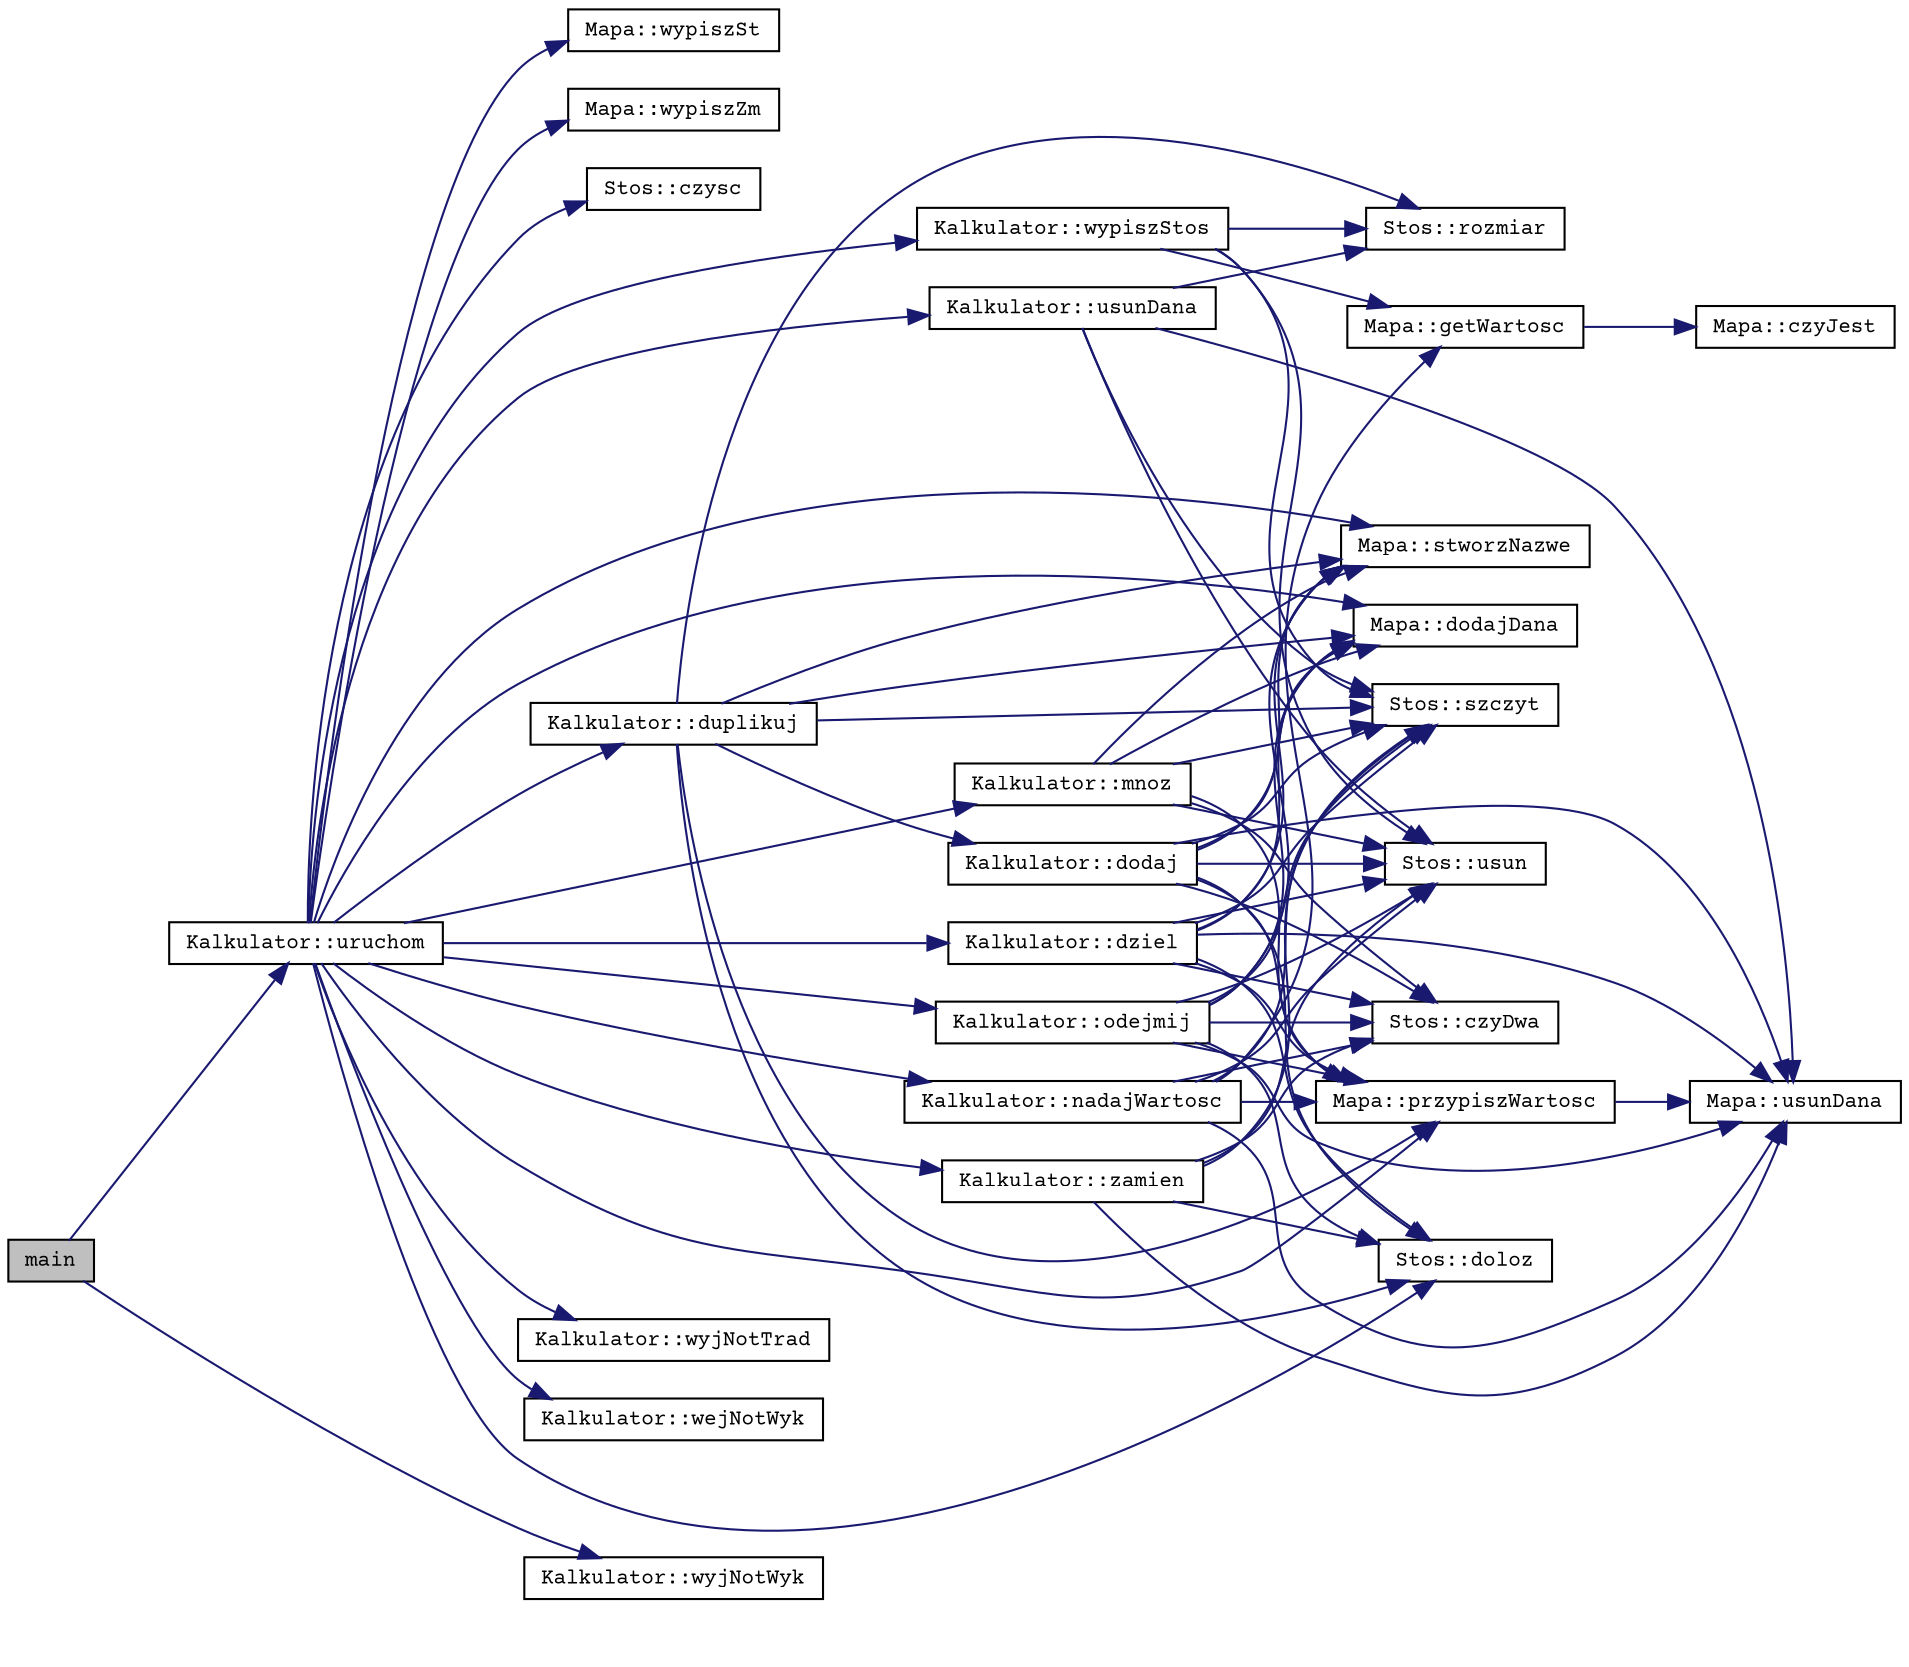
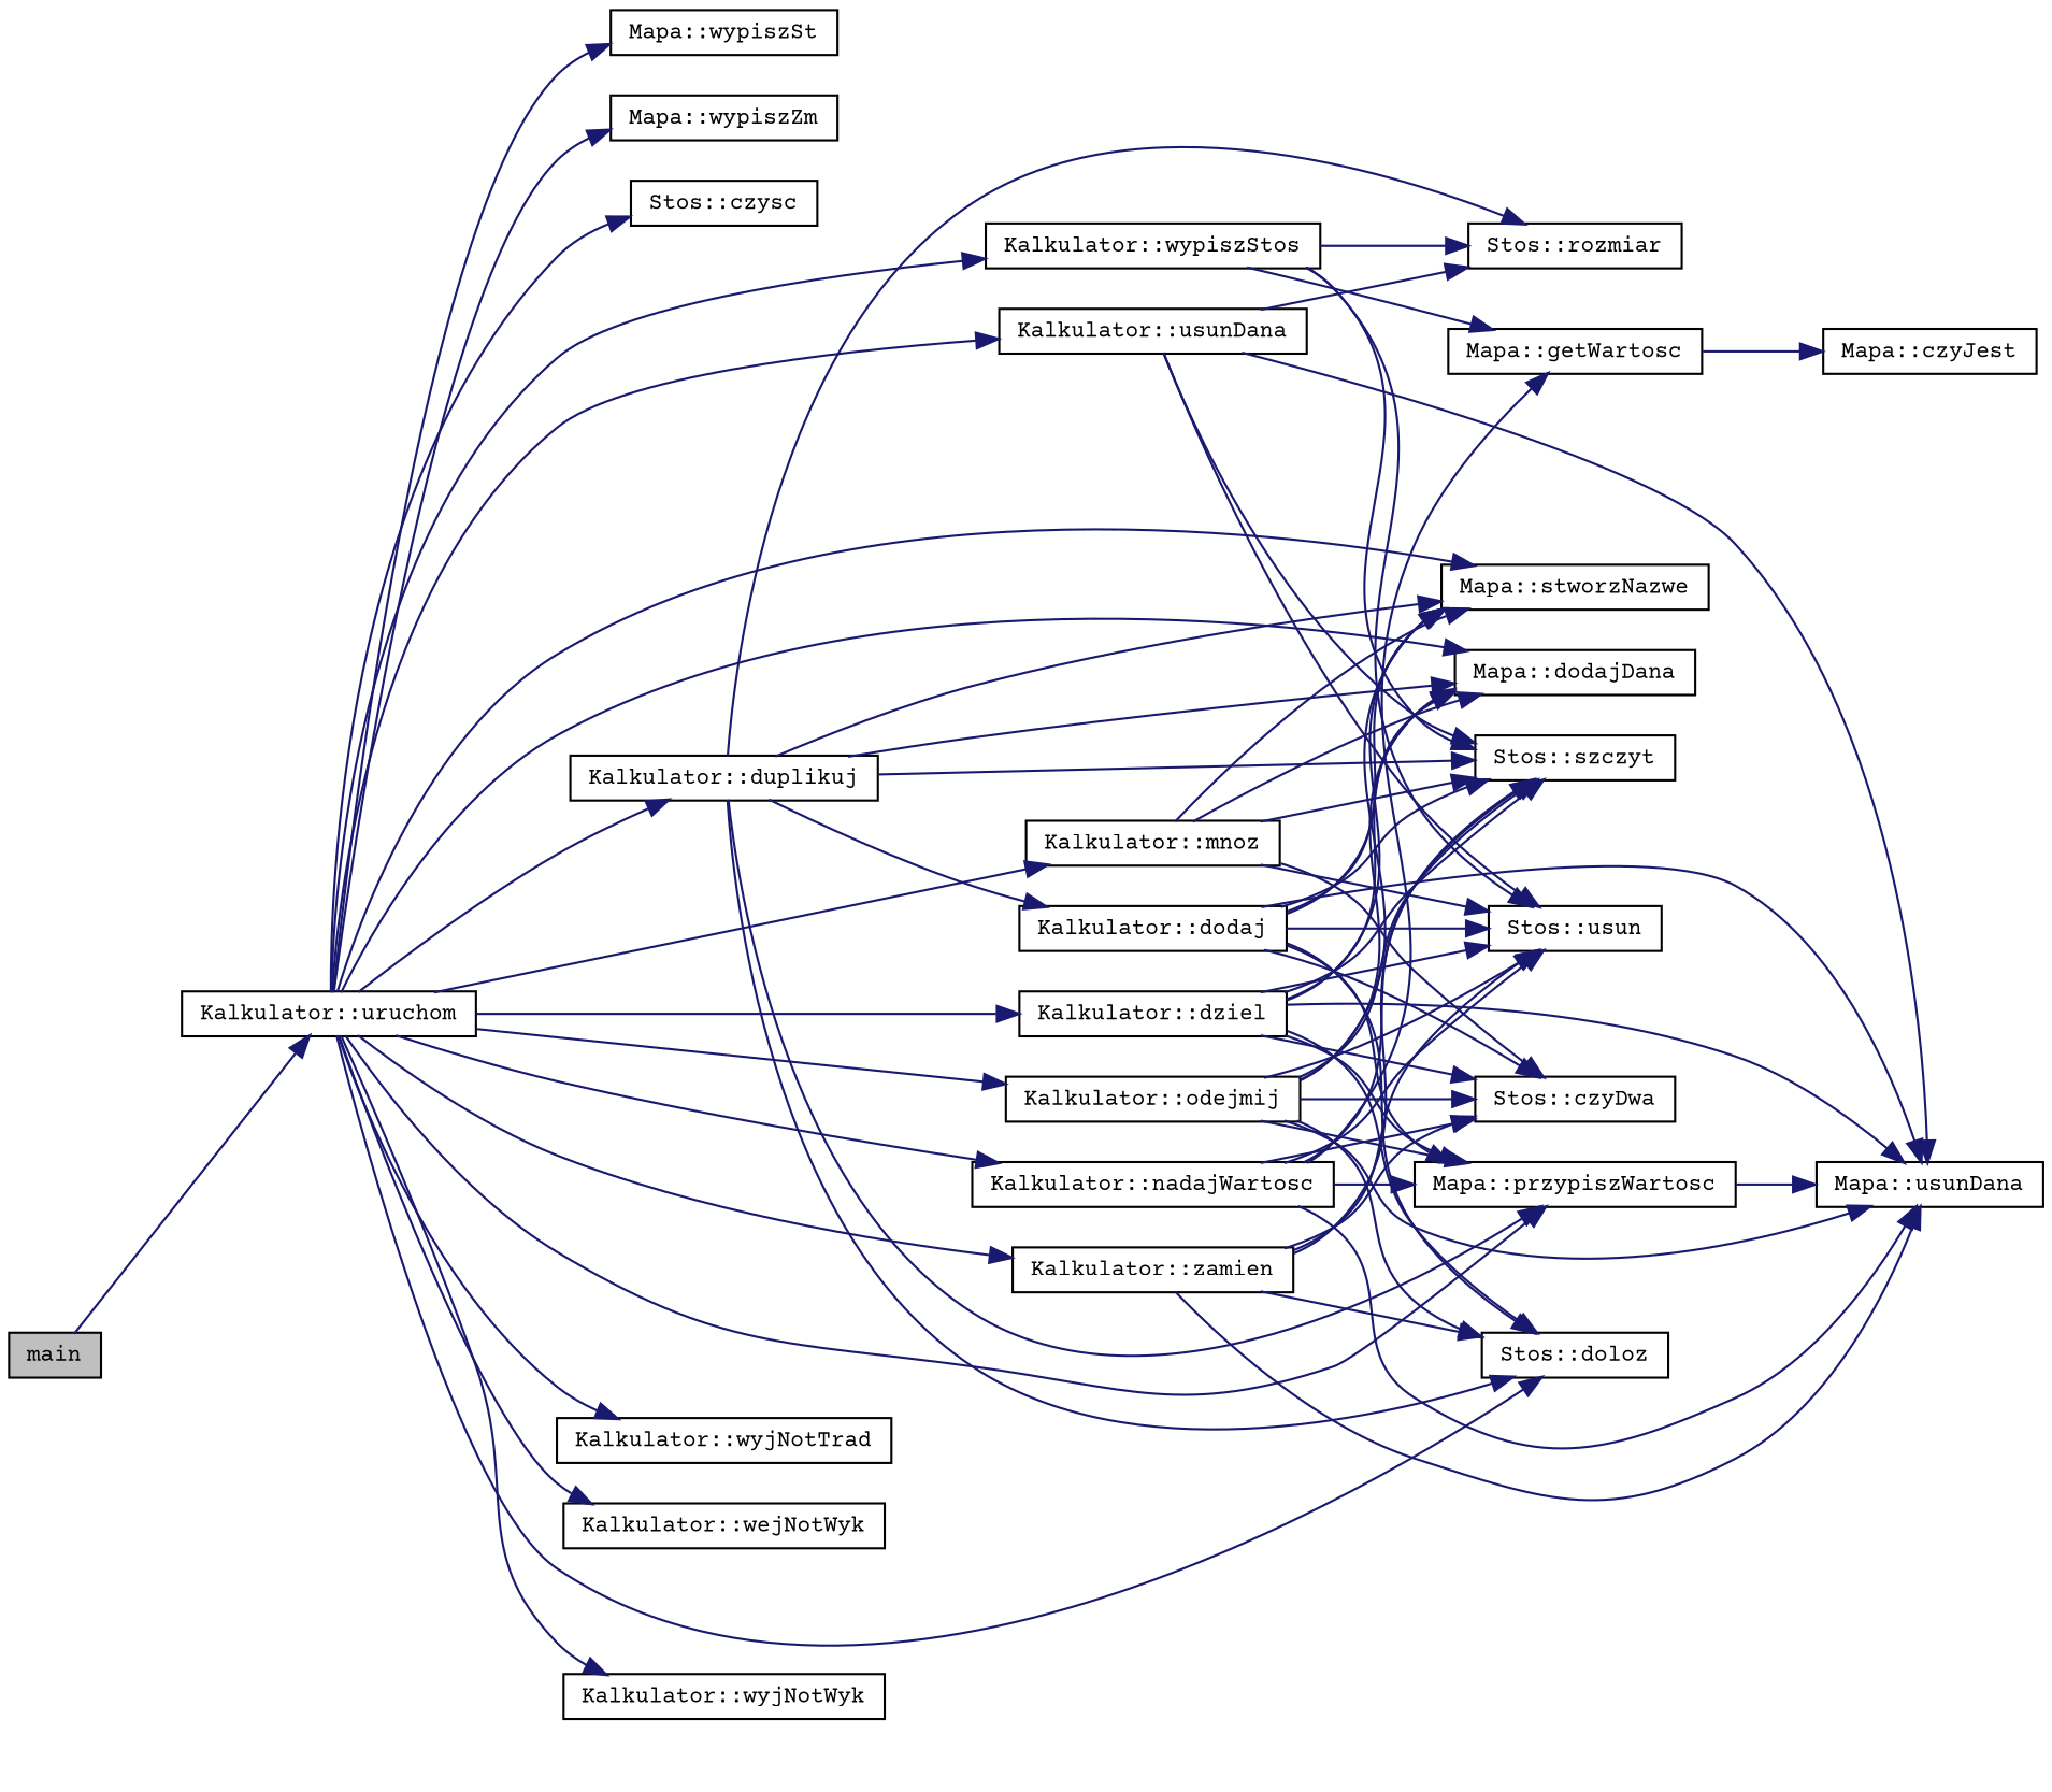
  digraph {
    fontname="Courier Prime"
    rankdir=LR
    node [color=black fillcolor=white fontname="Courier Prime" fontsize=10 shape=record style=filled]
    edge [color=midnightblue fontname="Courier Prime" fontsize=10 labelfontname=Helvetica labelfontsize=10 style=solid]
    n1 [fillcolor=grey75 fontcolor=black height=0.2 label=main width=0.4]
    n2 [height=0.2 label="Kalkulator::uruchom" width=0.4]
    n3 [height=0.2 label="Kalkulator::wypiszStos" width=0.4]
    n4 [height=0.2 label="Kalkulator::duplikuj" width=0.4]
    n5 [height=0.2 label="Mapa::stworzNazwe" width=0.4]
    n6 [height=0.2 label="Mapa::dodajDana" width=0.4]
    n7 [height=0.2 label="Mapa::przypiszWartosc" width=0.4]
    n8 [height=0.2 label="Stos::doloz" width=0.4]
    n9 [height=0.2 label="Kalkulator::zamien" width=0.4]
    n10 [height=0.2 label="Kalkulator::odejmij" width=0.4]
    n11 [height=0.2 label="Kalkulator::mnoz" width=0.4]
    n12 [height=0.2 label="Kalkulator::dziel" width=0.4]
    n13 [height=0.2 label="Kalkulator::usunDana" width=0.4]
    n14 [height=0.2 label="Kalkulator::wyjNotWyk" width=0.4]
    n15 [height=0.2 label="Kalkulator::wyjNotTrad" width=0.4]
    n16 [height=0.2 label="Kalkulator::wejNotWyk" width=0.4]
    n17 [height=0.2 label="Kalkulator::nadajWartosc" width=0.4]
    n18 [height=0.2 label="Mapa::wypiszSt" width=0.4]
    n19 [height=0.2 label="Mapa::wypiszZm" width=0.4]
    n20 [height=0.2 label="Stos::czysc" width=0.4]
    n21 [height=0.2 label="Stos::rozmiar" width=0.4]
    n22 [height=0.2 label="Stos::szczyt" width=0.4]
    n23 [height=0.2 label="Stos::usun" width=0.4]
    n24 [height=0.2 label="Mapa::getWartosc" width=0.4]
    n25 [height=0.2 label="Kalkulator::dodaj" width=0.4]
    n26 [height=0.2 label="Mapa::usunDana" width=0.4]
    n27 [height=0.2 label="Stos::czyDwa" width=0.4]
    n28 [height=0.2 label="Mapa::czyJest" width=0.4]
    n1 -> n2
    n2 -> n3
    n2 -> n4
    n2 -> n5
    n2 -> n6
    n2 -> n7
    n2 -> n8
    n2 -> n9
    n2 -> n10
    n2 -> n11
    n2 -> n12
    n2 -> n13
-   n1 -> n14
+   n2 -> n14
    n2 -> n15
    n2 -> n16
    n2 -> n17
    n2 -> n18
    n2 -> n19
    n2 -> n20
    n3 -> n21
    n3 -> n22
    n3 -> n23
    n3 -> n24
    n4 -> n5
    n4 -> n6
    n4 -> n7
    n4 -> n8
    n4 -> n21
    n4 -> n22
    n4 -> n25
    n7 -> n26
    n9 -> n8
    n9 -> n22
    n9 -> n23
    n9 -> n26
    n9 -> n27
    n10 -> n5
    n10 -> n6
    n10 -> n7
    n10 -> n8
    n10 -> n22
    n10 -> n23
    n10 -> n26
    n10 -> n27
    n11 -> n5
    n11 -> n6
-   n11 -> n7
    n11 -> n22
    n11 -> n23
    n11 -> n27
    n12 -> n5
    n12 -> n6
    n12 -> n7
    n12 -> n8
    n12 -> n22
    n12 -> n23
    n12 -> n26
    n12 -> n27
    n13 -> n21
    n13 -> n22
    n13 -> n23
    n13 -> n26
    n17 -> n7
    n17 -> n22
    n17 -> n23
    n17 -> n24
    n17 -> n26
    n17 -> n27
    n24 -> n28
    n25 -> n5
    n25 -> n6
    n25 -> n7
    n25 -> n8
    n25 -> n22
    n25 -> n23
    n25 -> n26
    n25 -> n27
  }
